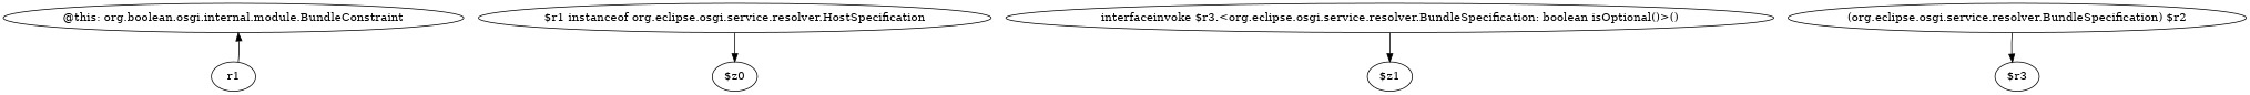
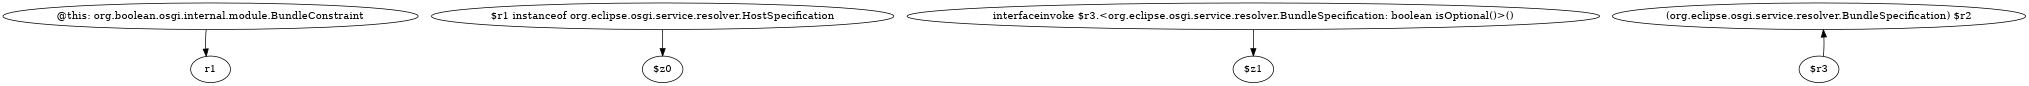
  digraph {
    n1 [label="@this: org.boolean.osgi.internal.module.BundleConstraint"]
    n2 [label=r1]
    n3 [label="$r1 instanceof org.eclipse.osgi.service.resolver.HostSpecification"]
    n4 [label="$z0"]
    n5 [label="interfaceinvoke $r3.<org.eclipse.osgi.service.resolver.BundleSpecification: boolean isOptional()>()"]
    n6 [label="$z1"]
    n7 [label="(org.eclipse.osgi.service.resolver.BundleSpecification) $r2"]
    n8 [label="$r3"]
-   n2 -> n1
+   n1 -> n2
    n3 -> n4
    n5 -> n6
-   n7 -> n8
+   n8 -> n7
  }
